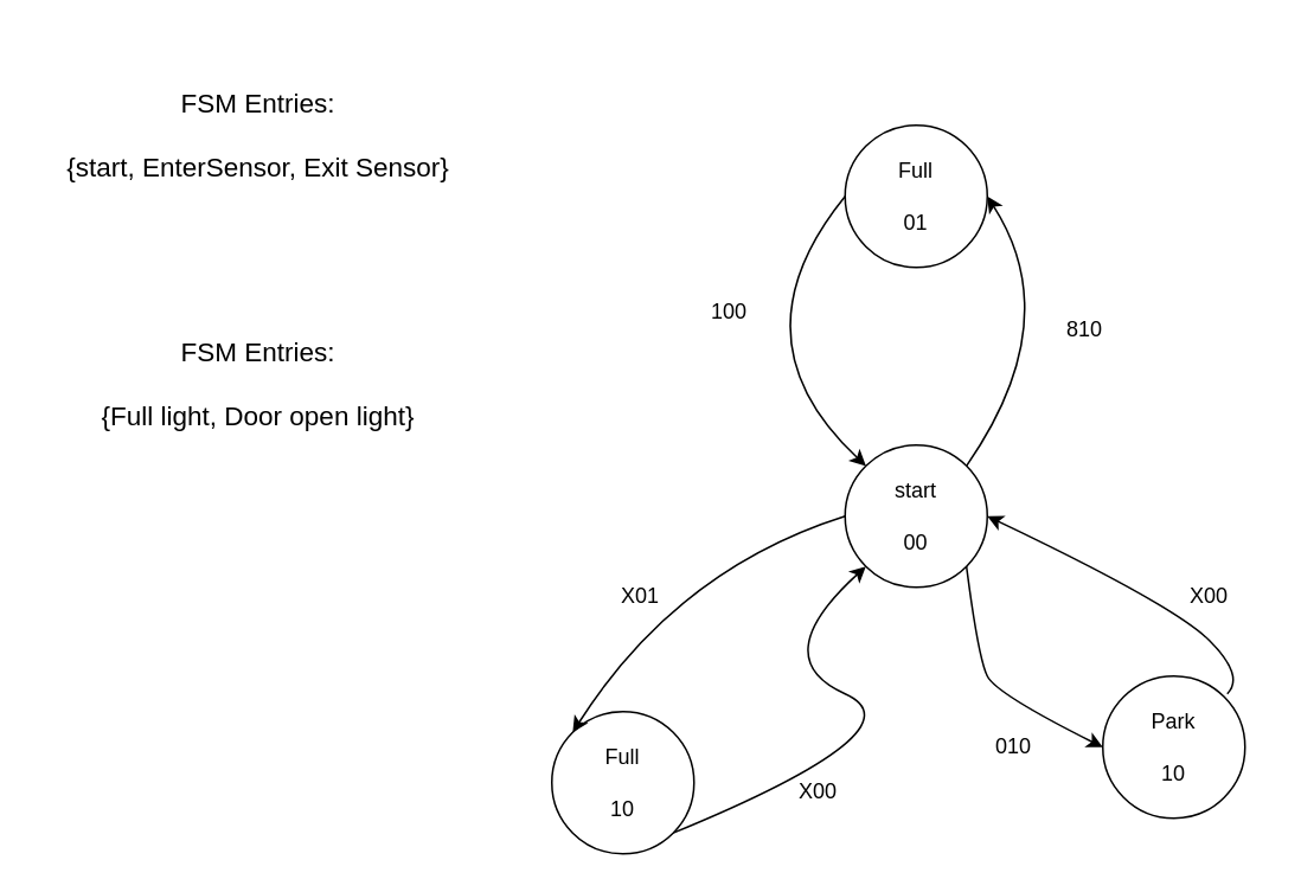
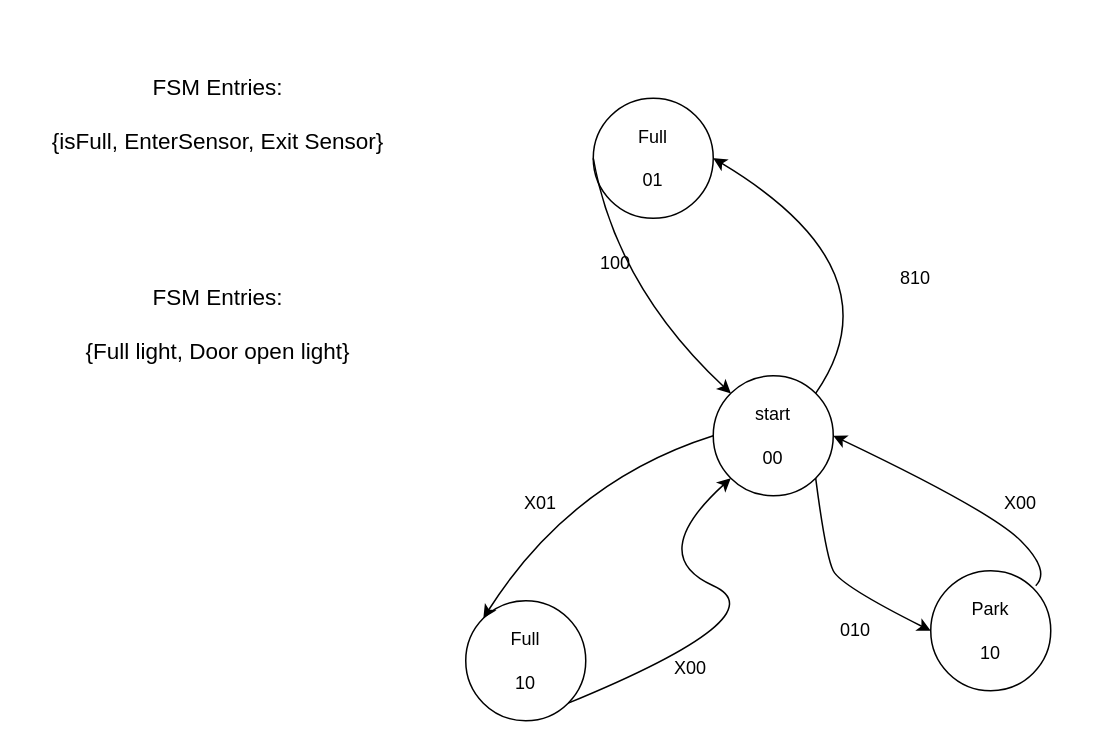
  <mxCell id="0" />
  <mxCell id="1" parent="0" />
  <mxCell id="2" value="start&lt;br&gt;&lt;br&gt;00" style="ellipse;whiteSpace=wrap;html=1;" vertex="1" parent="1"><mxGeometry x="475" y="250" width="80" height="80" as="geometry" /></mxCell>
  <mxCell id="3" value="Full&lt;br&gt;&lt;br&gt;10" style="ellipse;whiteSpace=wrap;html=1;" vertex="1" parent="1"><mxGeometry x="310" y="400" width="80" height="80" as="geometry" /></mxCell>
  <mxCell id="4" value="Park&lt;br&gt;&lt;br&gt;10" style="ellipse;whiteSpace=wrap;html=1;" vertex="1" parent="1"><mxGeometry x="620" y="380" width="80" height="80" as="geometry" /></mxCell>
- <mxCell id="5" value="Full&lt;br&gt;&lt;br&gt;01" style="ellipse;whiteSpace=wrap;html=1;" vertex="1" parent="1"><mxGeometry x="475" y="70" width="80" height="80" as="geometry" /></mxCell>
+ <mxCell id="5" value="Full&lt;br&gt;&lt;br&gt;01" style="ellipse;whiteSpace=wrap;html=1;" vertex="1" parent="1"><mxGeometry x="395" y="65" width="80" height="80" as="geometry" /></mxCell>
  <mxCell id="6" value="" style="curved=1;endArrow=classic;html=1;exitX=1;exitY=1;exitDx=0;exitDy=0;entryX=0;entryY=0.5;entryDx=0;entryDy=0;" edge="1" parent="1" source="2" target="4"><mxGeometry width="50" height="50" relative="1" as="geometry"><mxPoint x="580" y="500" as="sourcePoint" /><mxPoint x="580" y="460" as="targetPoint" /><Array as="points"><mxPoint x="550" y="370" /><mxPoint x="560" y="390" /></Array></mxGeometry></mxCell>
  <mxCell id="7" value="" style="curved=1;endArrow=classic;html=1;entryX=1;entryY=0.5;entryDx=0;entryDy=0;" edge="1" parent="1" target="2"><mxGeometry width="50" height="50" relative="1" as="geometry"><mxPoint x="690" y="390" as="sourcePoint" /><mxPoint x="590" y="280" as="targetPoint" /><Array as="points"><mxPoint x="700" y="380" /><mxPoint x="660" y="340" /></Array></mxGeometry></mxCell>
  <mxCell id="8" value="" style="curved=1;endArrow=classic;html=1;entryX=1;entryY=0.5;entryDx=0;entryDy=0;exitX=1;exitY=0;exitDx=0;exitDy=0;" edge="1" parent="1" source="2" target="5"><mxGeometry width="50" height="50" relative="1" as="geometry"><mxPoint x="745" y="250" as="sourcePoint" /><mxPoint x="610" y="150" as="targetPoint" /><Array as="points"><mxPoint x="600" y="180" /></Array></mxGeometry></mxCell>
  <mxCell id="9" value="" style="curved=1;endArrow=classic;html=1;entryX=0;entryY=0;entryDx=0;entryDy=0;exitX=0;exitY=0.5;exitDx=0;exitDy=0;" edge="1" parent="1" source="5" target="2"><mxGeometry width="50" height="50" relative="1" as="geometry"><mxPoint x="553.284" y="271.716" as="sourcePoint" /><mxPoint x="565" y="130" as="targetPoint" /><Array as="points"><mxPoint x="410" y="190" /></Array></mxGeometry></mxCell>
  <mxCell id="10" value="" style="curved=1;endArrow=classic;html=1;exitX=1;exitY=1;exitDx=0;exitDy=0;entryX=0;entryY=1;entryDx=0;entryDy=0;" edge="1" parent="1" source="3" target="2"><mxGeometry width="50" height="50" relative="1" as="geometry"><mxPoint x="430" y="350" as="sourcePoint" /><mxPoint x="460" y="320" as="targetPoint" /><Array as="points"><mxPoint x="520" y="410" /><mxPoint x="430" y="370" /></Array></mxGeometry></mxCell>
  <mxCell id="11" value="" style="curved=1;endArrow=classic;html=1;exitX=0;exitY=0.5;exitDx=0;exitDy=0;entryX=0;entryY=0;entryDx=0;entryDy=0;" edge="1" parent="1" source="2" target="3"><mxGeometry width="50" height="50" relative="1" as="geometry"><mxPoint x="350" y="250" as="sourcePoint" /><mxPoint x="320" y="350" as="targetPoint" /><Array as="points"><mxPoint x="380" y="320" /></Array></mxGeometry></mxCell>
  <mxCell id="12" value="010" style="text;html=1;strokeColor=none;fillColor=none;align=center;verticalAlign=middle;whiteSpace=wrap;rounded=0;" vertex="1" parent="1"><mxGeometry x="540" y="405" width="60" height="30" as="geometry" /></mxCell>
  <mxCell id="13" value="X00" style="text;html=1;strokeColor=none;fillColor=none;align=center;verticalAlign=middle;whiteSpace=wrap;rounded=0;" vertex="1" parent="1"><mxGeometry x="650" y="320" width="60" height="30" as="geometry" /></mxCell>
  <mxCell id="14" value="X00" style="text;html=1;strokeColor=none;fillColor=none;align=center;verticalAlign=middle;whiteSpace=wrap;rounded=0;" vertex="1" parent="1"><mxGeometry x="430" y="430" width="60" height="30" as="geometry" /></mxCell>
  <mxCell id="15" value="810" style="text;html=1;strokeColor=none;fillColor=none;align=center;verticalAlign=middle;whiteSpace=wrap;rounded=0;" vertex="1" parent="1"><mxGeometry x="580" y="170" width="60" height="30" as="geometry" /></mxCell>
  <mxCell id="16" value="X01" style="text;html=1;strokeColor=none;fillColor=none;align=center;verticalAlign=middle;whiteSpace=wrap;rounded=0;" vertex="1" parent="1"><mxGeometry x="330" y="320" width="60" height="30" as="geometry" /></mxCell>
  <mxCell id="17" value="100" style="text;html=1;strokeColor=none;fillColor=none;align=center;verticalAlign=middle;whiteSpace=wrap;rounded=0;" vertex="1" parent="1"><mxGeometry x="380" y="160" width="60" height="30" as="geometry" /></mxCell>
- <mxCell id="18" value="&lt;font style=&quot;font-size: 15px;&quot;&gt;FSM Entries:&lt;br&gt;&lt;br&gt;{start, EnterSensor, Exit Sensor}&lt;/font&gt;" style="text;html=1;strokeColor=none;fillColor=none;align=center;verticalAlign=middle;whiteSpace=wrap;rounded=0;" vertex="1" parent="1"><mxGeometry x="20" y="20" width="250" height="110" as="geometry" /></mxCell>
+ <mxCell id="18" value="&lt;font style=&quot;font-size: 15px;&quot;&gt;FSM Entries:&lt;br&gt;&lt;br&gt;{isFull, EnterSensor, Exit Sensor}&lt;/font&gt;" style="text;html=1;strokeColor=none;fillColor=none;align=center;verticalAlign=middle;whiteSpace=wrap;rounded=0;" vertex="1" parent="1"><mxGeometry x="20" y="20" width="250" height="110" as="geometry" /></mxCell>
  <mxCell id="19" value="&lt;font style=&quot;font-size: 15px;&quot;&gt;FSM Entries:&lt;br&gt;&lt;br&gt;{Full light, Door open light}&lt;/font&gt;" style="text;html=1;strokeColor=none;fillColor=none;align=center;verticalAlign=middle;whiteSpace=wrap;rounded=0;" vertex="1" parent="1"><mxGeometry x="20" y="160" width="250" height="110" as="geometry" /></mxCell>
